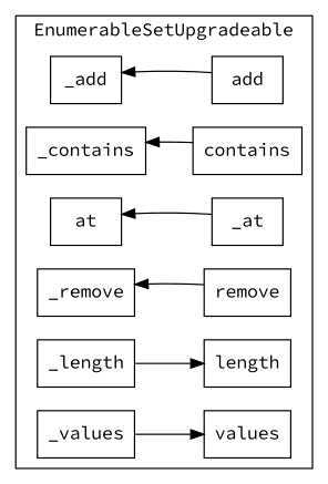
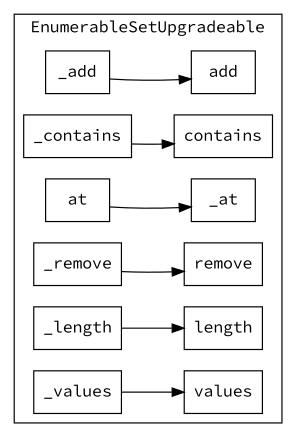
  strict digraph {
    fontname="Source Code Pro"
    rankdir=LR
    node [fontname="Source Code Pro" shape=box]
    edge [fontname="Source Code Pro"]
    n1 [label=_add]
    n2 [label=_contains]
    n3 [label=contains]
    n4 [label=at]
    n5 [label=_at]
    n6 [label=_remove]
    n7 [label=add]
    n8 [label=length]
    n9 [label=_length]
    n10 [label=remove]
    n11 [label=values]
    n12 [label=_values]
    subgraph cluster_1 {
      label=EnumerableSetUpgradeable
      n1
      n2
      n3
      n4
      n5
      n6
      n7
      n8
      n9
      n10
      n11
      n12
    }
    subgraph cluster_2 {
      label="[Solidity]"
    }
-   n3 -> n2
-   n5 -> n4
-   n7 -> n1
+   n2 -> n3
+   n4 -> n5
+   n1 -> n7
    n9 -> n8
-   n10 -> n6
+   n6 -> n10
    n12 -> n11
  }
